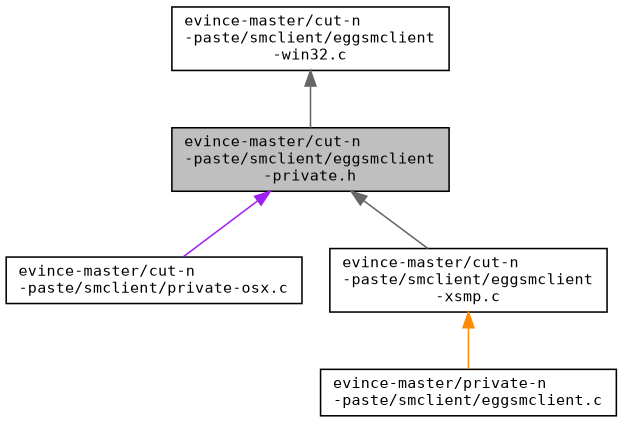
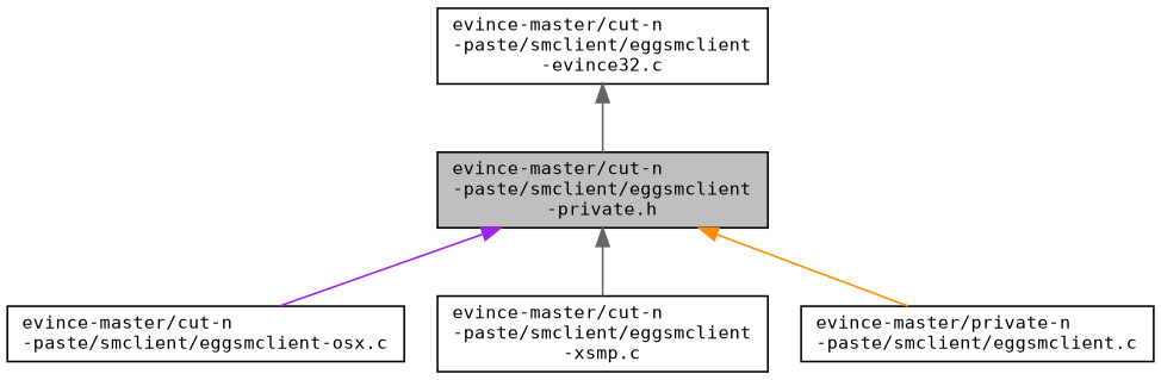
  digraph {
    fontname="DejaVu Sans Mono"
    node [color=black fillcolor=white fontname="DejaVu Sans Mono" fontsize=10 shape=record style=filled]
    edge [color=gray40 dir=back fontname="DejaVu Sans Mono" fontsize=10 labelfontname=Helvetica labelfontsize=10 style=solid]
    n1 [fillcolor=grey75 fontcolor=black height=0.2 label="evince-master/cut-n\l-paste/smclient/eggsmclient\l-private.h" width=0.4]
-   n2 [height=0.2 label="evince-master/cut-n\l-paste/smclient/private-osx.c" width=0.4]
+   n2 [height=0.2 label="evince-master/cut-n\l-paste/smclient/eggsmclient-osx.c" width=0.4]
    n3 [height=0.2 label="evince-master/cut-n\l-paste/smclient/eggsmclient\l-xsmp.c" width=0.4]
    n4 [height=0.2 label="evince-master/private-n\l-paste/smclient/eggsmclient.c" width=0.4]
-   n5 [height=0.2 label="evince-master/cut-n\l-paste/smclient/eggsmclient\l-win32.c" width=0.4]
+   n5 [height=0.2 label="evince-master/cut-n\l-paste/smclient/eggsmclient\l-evince32.c" width=0.4]
    n1 -> n2 [color=purple]
    n1 -> n3
-   n3 -> n4 [color=darkorange]
+   n1 -> n4 [color=darkorange]
    n5 -> n1
  }
